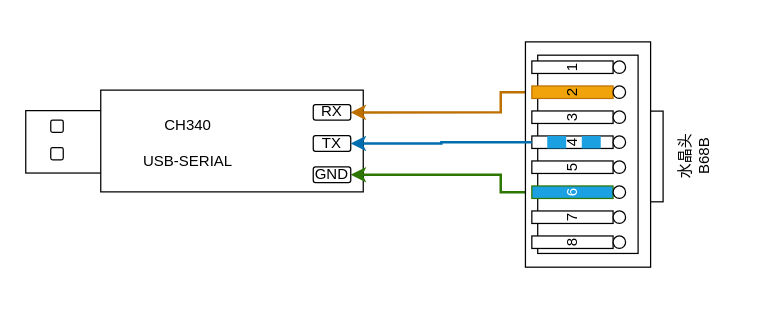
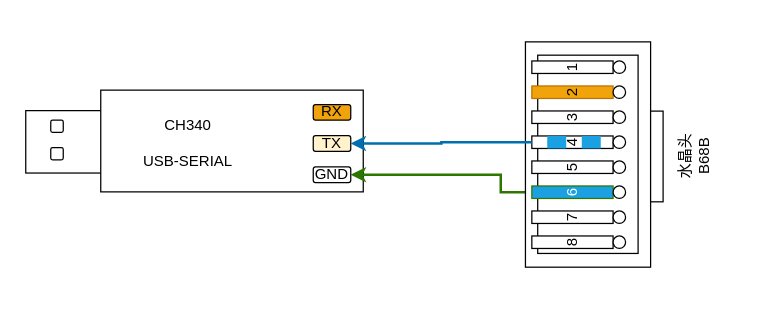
  <mxCell id="0" />
  <mxCell id="1" parent="0" />
  <mxCell id="2" value="" style="rounded=0;whiteSpace=wrap;html=1;" vertex="1" parent="1"><mxGeometry x="20" y="88" width="110" height="49.93" as="geometry" /></mxCell>
  <mxCell id="3" value="" style="rounded=0;whiteSpace=wrap;html=1;" vertex="1" parent="1"><mxGeometry x="80" y="71.6" width="210" height="81.4" as="geometry" /></mxCell>
  <mxCell id="4" style="edgeStyle=orthogonalEdgeStyle;rounded=0;orthogonalLoop=1;jettySize=auto;html=1;entryX=1;entryY=0.5;entryDx=0;entryDy=0;strokeWidth=2;fillColor=#60a917;strokeColor=#2D7600;" edge="1" parent="1" source="18" target="6"><mxGeometry relative="1" as="geometry"><Array as="points"><mxPoint x="400" y="153" /><mxPoint x="400" y="139" /></Array></mxGeometry></mxCell>
- <mxCell id="5" style="edgeStyle=orthogonalEdgeStyle;rounded=0;orthogonalLoop=1;jettySize=auto;html=1;entryX=1;entryY=0.5;entryDx=0;entryDy=0;strokeWidth=2;fillColor=#f0a30a;strokeColor=#BD7000;" edge="1" parent="1" source="27" target="8"><mxGeometry relative="1" as="geometry"><Array as="points"><mxPoint x="400" y="73" /><mxPoint x="400" y="89" /></Array></mxGeometry></mxCell>
  <mxCell id="6" value="GND" style="rounded=1;whiteSpace=wrap;html=1;" vertex="1" parent="1"><mxGeometry x="250" y="133" width="30" height="12.5" as="geometry" /></mxCell>
- <mxCell id="7" value="TX" style="rounded=1;whiteSpace=wrap;html=1;" vertex="1" parent="1"><mxGeometry x="250" y="108" width="30" height="12.5" as="geometry" /></mxCell>
- <mxCell id="8" value="RX" style="rounded=1;whiteSpace=wrap;html=1;" vertex="1" parent="1"><mxGeometry x="250" y="83.16" width="30" height="12.5" as="geometry" /></mxCell>
+ <mxCell id="7" value="TX" style="rounded=1;whiteSpace=wrap;html=1;fillColor=#fff2cc;" vertex="1" parent="1"><mxGeometry x="250" y="108" width="30" height="12.5" as="geometry" /></mxCell>
+ <mxCell id="8" value="RX" style="rounded=1;whiteSpace=wrap;html=1;fillColor=#f0a30a;" vertex="1" parent="1"><mxGeometry x="250" y="83.16" width="30" height="12.5" as="geometry" /></mxCell>
  <mxCell id="9" value="" style="group;flipV=1;" vertex="1" connectable="0" parent="1"><mxGeometry x="419.75" y="33.01" width="150.12" height="180.25" as="geometry" /></mxCell>
  <mxCell id="10" value="&lt;div&gt;水晶头&lt;/div&gt;&lt;div&gt;B68B&lt;/div&gt;" style="text;html=1;align=center;verticalAlign=middle;whiteSpace=wrap;rounded=0;rotation=-90;container=0;" vertex="1" parent="9"><mxGeometry x="105.12" y="76.66" width="60" height="30" as="geometry" /></mxCell>
  <mxCell id="11" value="" style="rounded=0;whiteSpace=wrap;html=1;rotation=-90;container=0;" vertex="1" parent="9"><mxGeometry x="-40.06" y="40.06" width="180.25" height="100.13" as="geometry" /></mxCell>
  <mxCell id="12" value="" style="rounded=0;whiteSpace=wrap;html=1;rotation=-90;container=0;" vertex="1" parent="9"><mxGeometry x="-29.34" y="49.79" width="158.62" height="80.31" as="geometry" /></mxCell>
  <mxCell id="13" value="" style="rounded=0;whiteSpace=wrap;html=1;rotation=-90;container=0;" vertex="1" parent="9"><mxGeometry x="68.85" y="86.66" width="72.56" height="10" as="geometry" /></mxCell>
  <mxCell id="14" value="3" style="rounded=0;whiteSpace=wrap;html=1;rotation=-90;container=0;" vertex="1" parent="9"><mxGeometry x="32.62" y="27.76" width="10" height="65" as="geometry" /></mxCell>
  <mxCell id="15" value="7" style="rounded=0;whiteSpace=wrap;html=1;rotation=-90;container=0;" vertex="1" parent="9"><mxGeometry x="32.62" y="107.76" width="10" height="65" as="geometry" /></mxCell>
  <mxCell id="16" value="4" style="rounded=0;whiteSpace=wrap;html=1;rotation=-90;container=0;" vertex="1" parent="9"><mxGeometry x="32.62" y="47.76" width="10" height="65" as="geometry" /></mxCell>
  <mxCell id="17" value="5" style="rounded=0;whiteSpace=wrap;html=1;rotation=-90;container=0;" vertex="1" parent="9"><mxGeometry x="32.62" y="67.76" width="10" height="65" as="geometry" /></mxCell>
  <mxCell id="18" value="6" style="rounded=0;whiteSpace=wrap;html=1;rotation=-90;container=0;fillColor=#1ba1e2;fontColor=#ffffff;strokeColor=#2D7600;" vertex="1" parent="9"><mxGeometry x="32.62" y="87.76" width="10" height="65" as="geometry" /></mxCell>
  <mxCell id="19" value="8" style="rounded=0;whiteSpace=wrap;html=1;rotation=-90;container=0;" vertex="1" parent="9"><mxGeometry x="32.62" y="127.76" width="10" height="65" as="geometry" /></mxCell>
  <mxCell id="20" value="" style="ellipse;whiteSpace=wrap;html=1;aspect=fixed;rotation=-90;container=0;" vertex="1" parent="9"><mxGeometry x="70.12" y="55.26" width="10" height="10" as="geometry" /></mxCell>
  <mxCell id="21" value="" style="ellipse;whiteSpace=wrap;html=1;aspect=fixed;rotation=-90;container=0;" vertex="1" parent="9"><mxGeometry x="70.12" y="75.26" width="10" height="10" as="geometry" /></mxCell>
  <mxCell id="22" value="" style="ellipse;whiteSpace=wrap;html=1;aspect=fixed;rotation=-90;container=0;" vertex="1" parent="9"><mxGeometry x="70.12" y="95.26" width="10" height="10" as="geometry" /></mxCell>
  <mxCell id="23" value="" style="ellipse;whiteSpace=wrap;html=1;aspect=fixed;rotation=-90;container=0;" vertex="1" parent="9"><mxGeometry x="70.12" y="115.26" width="10" height="10" as="geometry" /></mxCell>
  <mxCell id="24" value="" style="ellipse;whiteSpace=wrap;html=1;aspect=fixed;rotation=-90;container=0;" vertex="1" parent="9"><mxGeometry x="70.12" y="135.26" width="10" height="10" as="geometry" /></mxCell>
  <mxCell id="25" value="" style="ellipse;whiteSpace=wrap;html=1;aspect=fixed;rotation=-90;container=0;" vertex="1" parent="9"><mxGeometry x="70.12" y="155.26" width="10" height="10" as="geometry" /></mxCell>
  <mxCell id="26" value="1" style="rounded=0;whiteSpace=wrap;html=1;rotation=-90;container=0;" vertex="1" parent="9"><mxGeometry x="32.62" y="-12.24" width="10" height="65" as="geometry" /></mxCell>
  <mxCell id="27" value="2" style="rounded=0;whiteSpace=wrap;html=1;rotation=-90;fillColor=#f0a30a;fontColor=#000000;strokeColor=#BD7000;container=0;" vertex="1" parent="9"><mxGeometry x="32.62" y="7.76" width="10" height="65" as="geometry" /></mxCell>
  <mxCell id="28" value="" style="ellipse;whiteSpace=wrap;html=1;aspect=fixed;rotation=-90;container=0;" vertex="1" parent="9"><mxGeometry x="70.12" y="15.26" width="10" height="10" as="geometry" /></mxCell>
  <mxCell id="29" value="" style="ellipse;whiteSpace=wrap;html=1;aspect=fixed;rotation=-90;container=0;" vertex="1" parent="9"><mxGeometry x="70.12" y="35.26" width="10" height="10" as="geometry" /></mxCell>
  <mxCell id="30" value="" style="rounded=0;whiteSpace=wrap;html=1;fillColor=#1ba1e2;fontColor=#ffffff;strokeColor=none;" vertex="1" parent="9"><mxGeometry x="45.07" y="75.26" width="15.18" height="10" as="geometry" /></mxCell>
  <mxCell id="31" value="" style="rounded=0;whiteSpace=wrap;html=1;fillColor=#1ba1e2;fontColor=#ffffff;strokeColor=none;" vertex="1" parent="9"><mxGeometry x="17.44" y="75.26" width="15.18" height="10" as="geometry" /></mxCell>
  <mxCell id="32" style="edgeStyle=orthogonalEdgeStyle;rounded=0;orthogonalLoop=1;jettySize=auto;html=1;entryX=1;entryY=0.5;entryDx=0;entryDy=0;strokeWidth=2;fillColor=#1ba1e2;strokeColor=#006EAF;" edge="1" parent="1" source="16" target="7"><mxGeometry relative="1" as="geometry" /></mxCell>
  <mxCell id="33" value="CH340&lt;div&gt;&lt;br&gt;&lt;/div&gt;&lt;div&gt;USB-SERIAL&lt;/div&gt;" style="text;html=1;align=center;verticalAlign=middle;whiteSpace=wrap;rounded=0;" vertex="1" parent="1"><mxGeometry x="110" y="99.25" width="80" height="30" as="geometry" /></mxCell>
  <mxCell id="34" value="" style="rounded=1;whiteSpace=wrap;html=1;" vertex="1" parent="1"><mxGeometry x="40" y="95.66" width="10" height="9.74" as="geometry" /></mxCell>
  <mxCell id="35" value="" style="rounded=1;whiteSpace=wrap;html=1;" vertex="1" parent="1"><mxGeometry x="40" y="117.56" width="10" height="9.74" as="geometry" /></mxCell>
